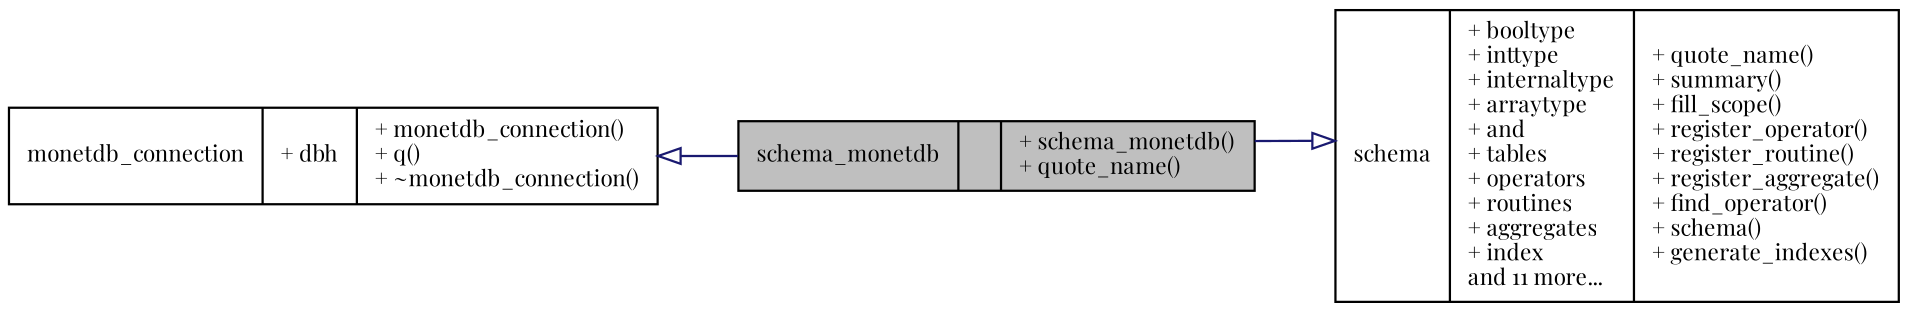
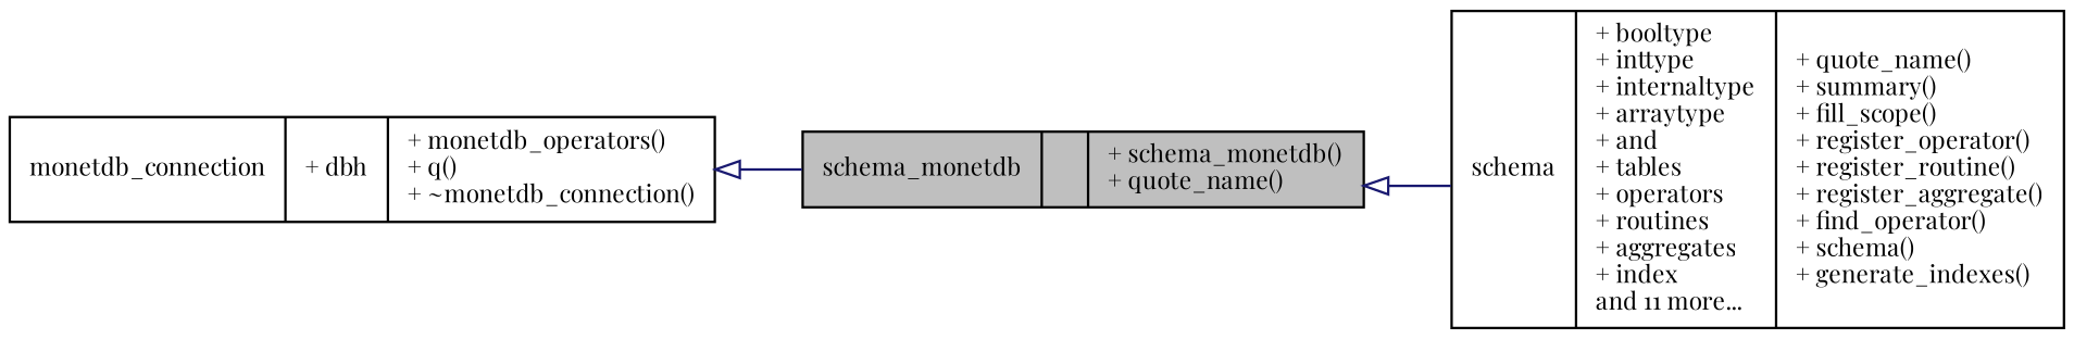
  digraph {
    fontname="Playfair Display"
    rankdir=LR
    node [color=black fillcolor=white fontname="Playfair Display" fontsize=10 shape=record style=filled]
    edge [arrowtail=onormal color=midnightblue dir=back fontname="Playfair Display" fontsize=10 labelfontname=Helvetica labelfontsize=10 style=solid]
    n1 [fillcolor=grey75 fontcolor=black height=0.2 label="{schema_monetdb\n||+ schema_monetdb()\l+ quote_name()\l}" width=0.4]
    n2 [height=0.2 label="{schema\n|+ booltype\l+ inttype\l+ internaltype\l+ arraytype\l+ and\l+ tables\l+ operators\l+ routines\l+ aggregates\l+ index\land 11 more...\l|+ quote_name()\l+ summary()\l+ fill_scope()\l+ register_operator()\l+ register_routine()\l+ register_aggregate()\l+ find_operator()\l+ schema()\l+ generate_indexes()\l}" width=0.4]
-   n3 [height=0.2 label="{monetdb_connection\n|+ dbh\l|+ monetdb_connection()\l+ q()\l+ ~monetdb_connection()\l}" width=0.4]
-   n2 -> n1
+   n3 [height=0.2 label="{monetdb_connection\n|+ dbh\l|+ monetdb_operators()\l+ q()\l+ ~monetdb_connection()\l}" width=0.4]
+   n1 -> n2
    n3 -> n1
  }
